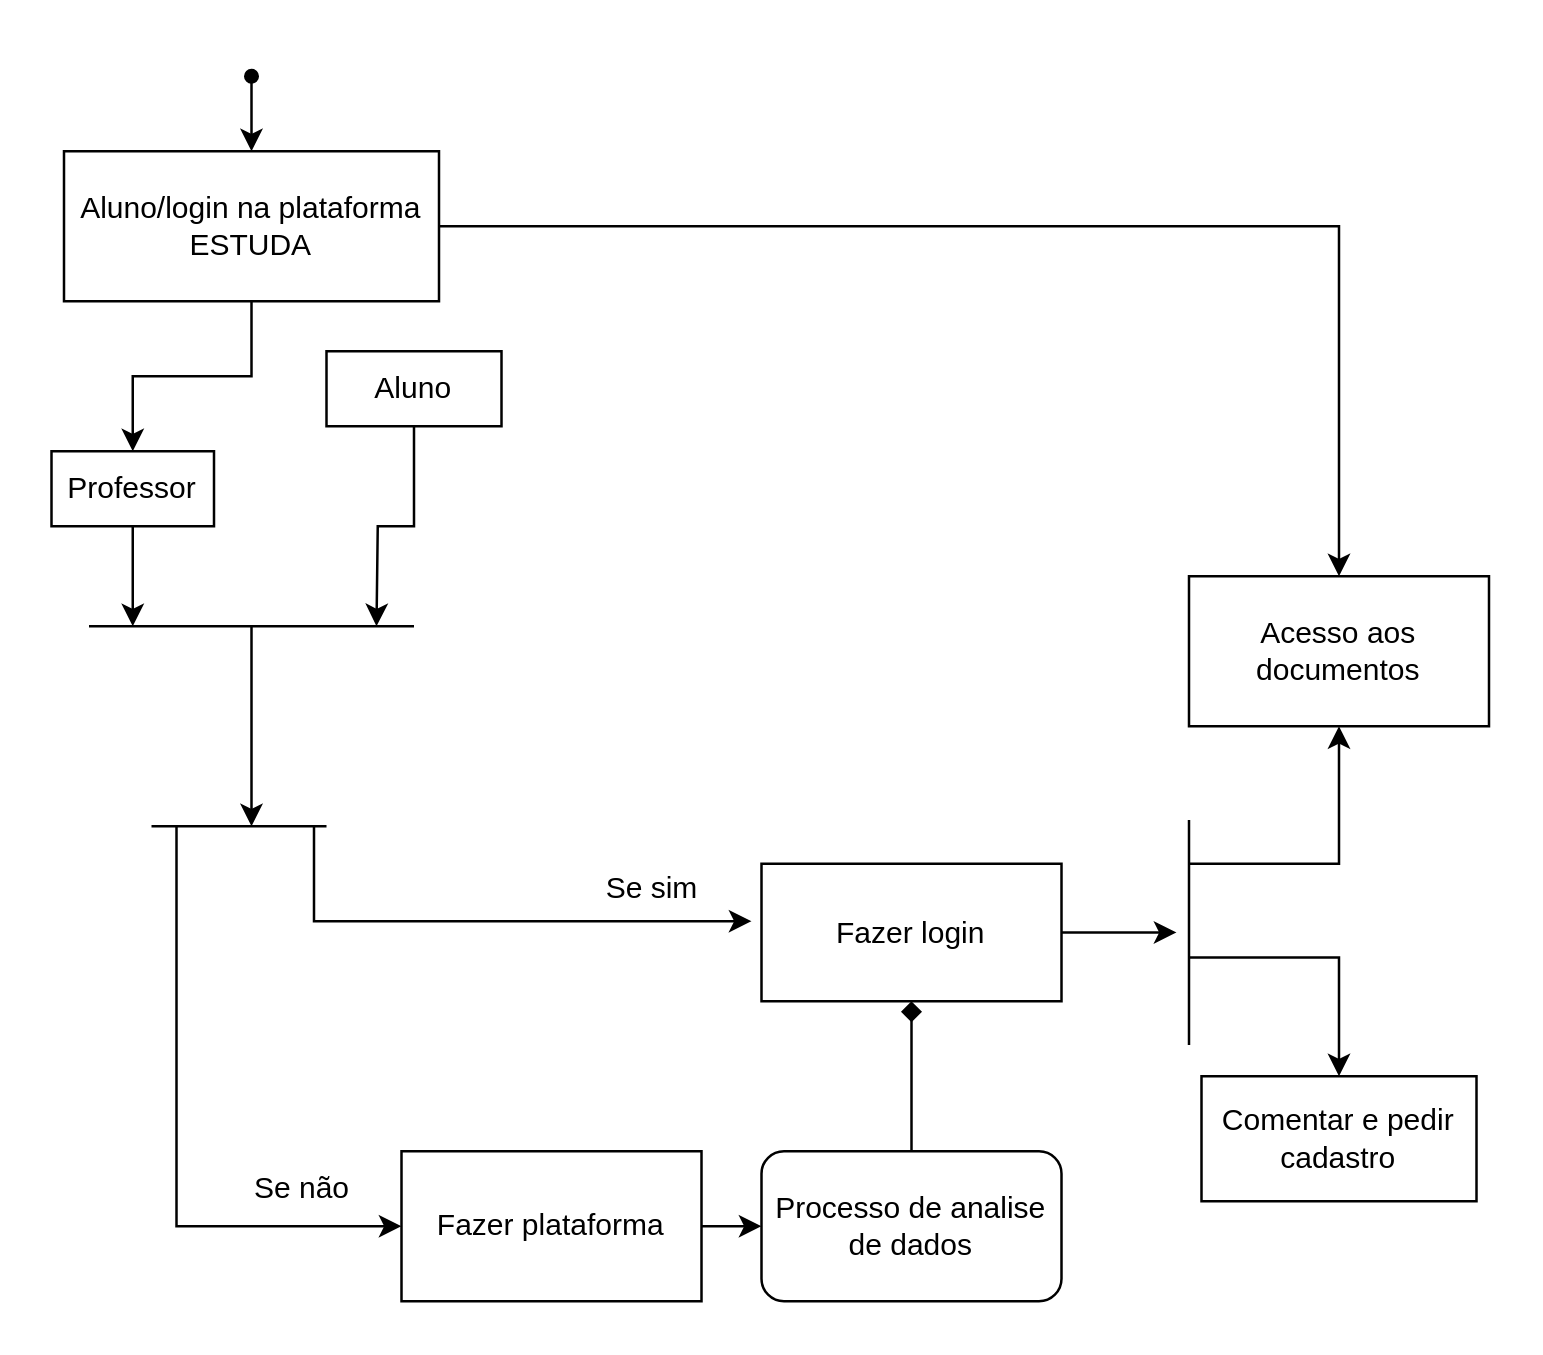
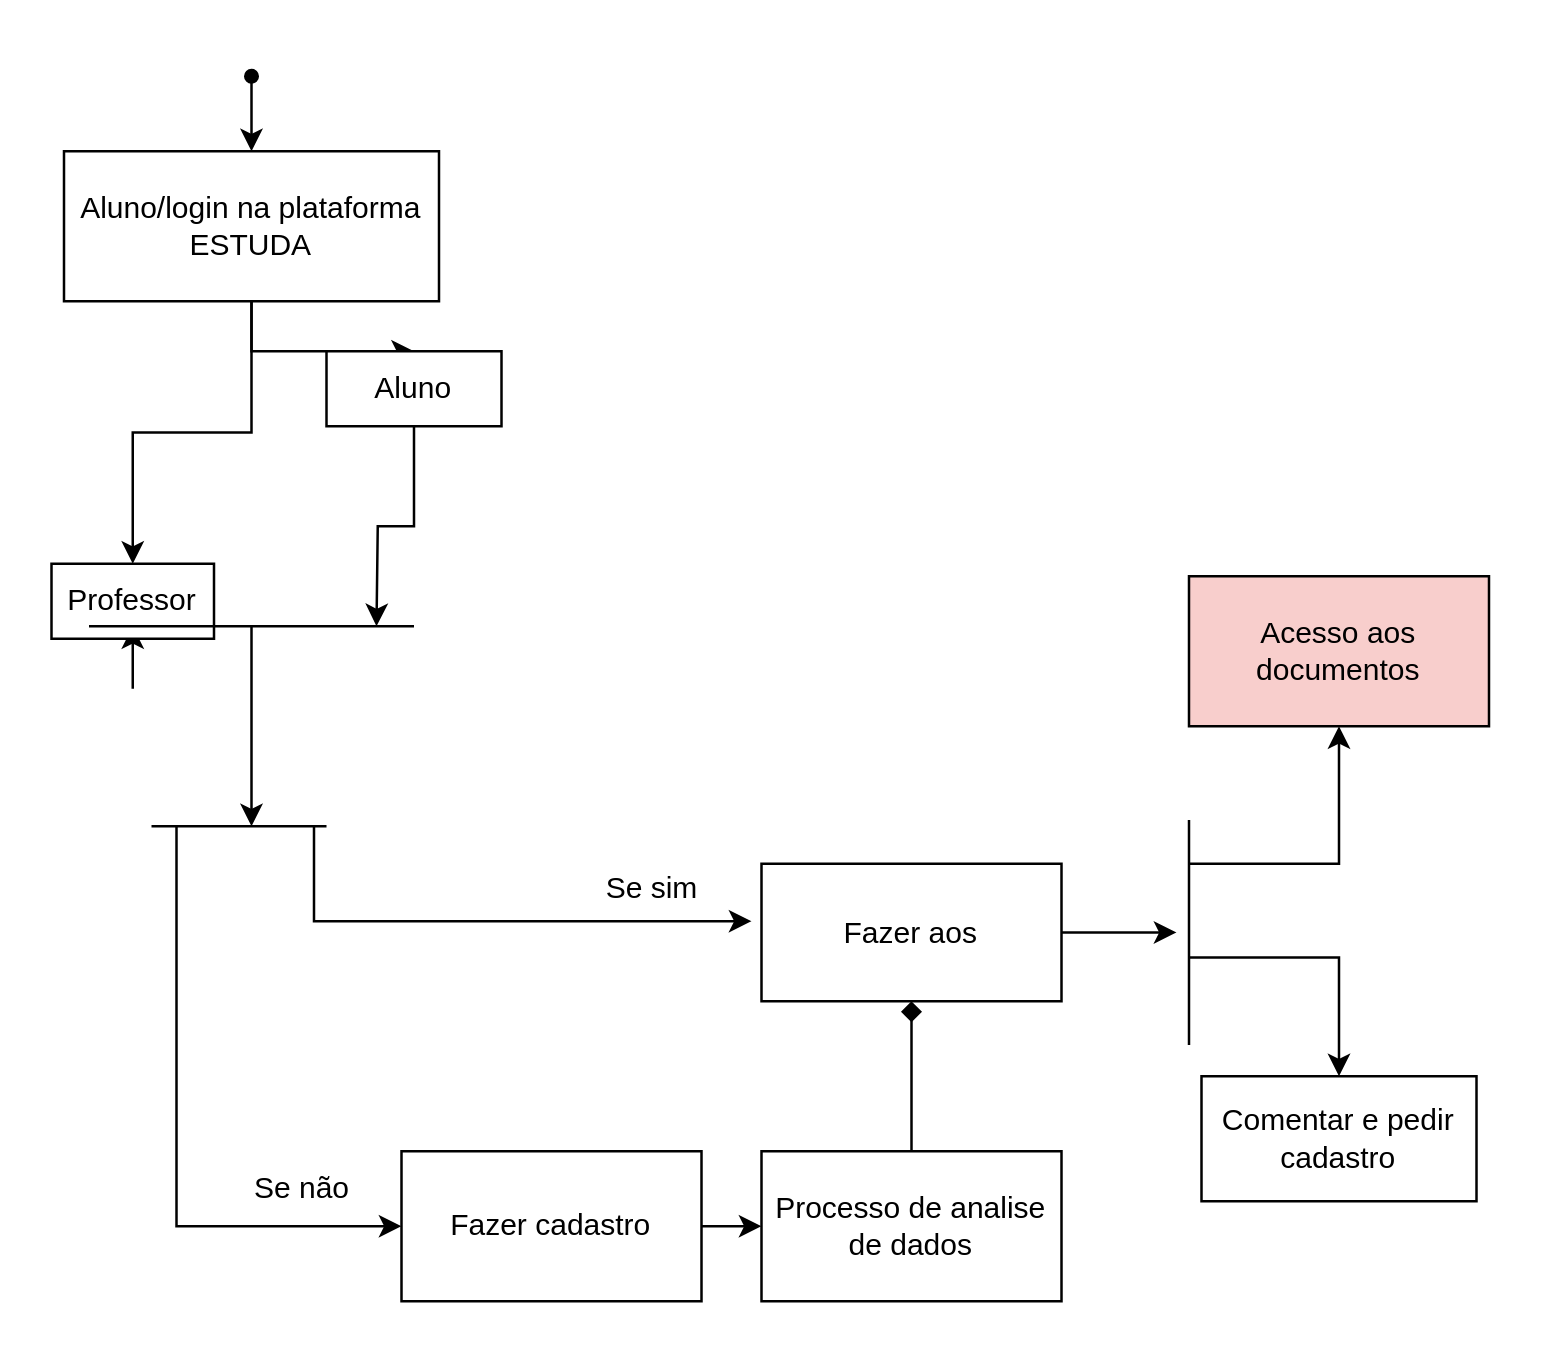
  <mxCell id="0" />
  <mxCell id="1" parent="0" />
  <mxCell id="2" style="edgeStyle=orthogonalEdgeStyle;rounded=0;orthogonalLoop=1;jettySize=auto;html=1;" edge="1" parent="1" source="3"><mxGeometry relative="1" as="geometry"><mxPoint x="100" y="60" as="targetPoint" /></mxGeometry></mxCell>
  <mxCell id="3" value="" style="shape=waypoint;sketch=0;fillStyle=solid;size=6;pointerEvents=1;points=[];fillColor=none;resizable=0;rotatable=0;perimeter=centerPerimeter;snapToPoint=1;" vertex="1" parent="1"><mxGeometry x="90" y="20" width="20" height="20" as="geometry" /></mxCell>
  <mxCell id="4" style="edgeStyle=orthogonalEdgeStyle;rounded=0;orthogonalLoop=1;jettySize=auto;html=1;" edge="1" parent="1"><mxGeometry relative="1" as="geometry"><mxPoint x="100" y="330" as="targetPoint" /><mxPoint x="100" y="250" as="sourcePoint" /></mxGeometry></mxCell>
- <mxCell id="5" style="edgeStyle=orthogonalEdgeStyle;rounded=0;orthogonalLoop=1;jettySize=auto;html=1;" edge="1" parent="1" source="7" target="21"><mxGeometry relative="1" as="geometry" /></mxCell>
+ <mxCell id="5" style="edgeStyle=orthogonalEdgeStyle;rounded=0;orthogonalLoop=1;jettySize=auto;html=1;" edge="1" parent="1" source="7" target="23"><mxGeometry relative="1" as="geometry" /></mxCell>
  <mxCell id="6" style="edgeStyle=orthogonalEdgeStyle;rounded=0;orthogonalLoop=1;jettySize=auto;html=1;entryX=0.5;entryY=0;entryDx=0;entryDy=0;" edge="1" parent="1" source="7" target="25"><mxGeometry relative="1" as="geometry" /></mxCell>
  <mxCell id="7" value="Aluno/login na plataforma ESTUDA" style="rounded=0;whiteSpace=wrap;html=1;" vertex="1" parent="1"><mxGeometry x="25" y="60" width="150" height="60" as="geometry" /></mxCell>
  <mxCell id="8" value="" style="endArrow=none;html=1;rounded=0;" edge="1" parent="1"><mxGeometry width="50" height="50" relative="1" as="geometry"><mxPoint x="60" y="330" as="sourcePoint" /><mxPoint x="130" y="330" as="targetPoint" /></mxGeometry></mxCell>
  <mxCell id="9" value="" style="endArrow=classic;html=1;rounded=0;" edge="1" parent="1"><mxGeometry width="50" height="50" relative="1" as="geometry"><mxPoint x="125" y="330" as="sourcePoint" /><mxPoint x="300" y="368" as="targetPoint" /><Array as="points"><mxPoint x="125" y="368" /></Array></mxGeometry></mxCell>
  <mxCell id="10" value="Se sim" style="text;html=1;align=center;verticalAlign=middle;resizable=0;points=[];autosize=1;strokeColor=none;fillColor=none;" vertex="1" parent="1"><mxGeometry x="230" y="340" width="60" height="30" as="geometry" /></mxCell>
  <mxCell id="11" value="Se não" style="text;html=1;align=center;verticalAlign=middle;resizable=0;points=[];autosize=1;strokeColor=none;fillColor=none;" vertex="1" parent="1"><mxGeometry x="90" y="460" width="60" height="30" as="geometry" /></mxCell>
  <mxCell id="12" value="" style="endArrow=classic;html=1;rounded=0;" edge="1" parent="1"><mxGeometry width="50" height="50" relative="1" as="geometry"><mxPoint x="70" y="330" as="sourcePoint" /><mxPoint x="160" y="490" as="targetPoint" /><Array as="points"><mxPoint x="70" y="490" /></Array></mxGeometry></mxCell>
  <mxCell id="13" style="edgeStyle=orthogonalEdgeStyle;rounded=0;orthogonalLoop=1;jettySize=auto;html=1;" edge="1" parent="1" source="14"><mxGeometry relative="1" as="geometry"><mxPoint x="470" y="372.5" as="targetPoint" /></mxGeometry></mxCell>
- <mxCell id="14" value="Fazer login" style="rounded=0;whiteSpace=wrap;html=1;" vertex="1" parent="1"><mxGeometry x="304" y="345" width="120" height="55" as="geometry" /></mxCell>
+ <mxCell id="14" value="Fazer aos" style="rounded=0;whiteSpace=wrap;html=1;" vertex="1" parent="1"><mxGeometry x="304" y="345" width="120" height="55" as="geometry" /></mxCell>
  <mxCell id="15" style="edgeStyle=orthogonalEdgeStyle;rounded=0;orthogonalLoop=1;jettySize=auto;html=1;entryX=0;entryY=0.5;entryDx=0;entryDy=0;" edge="1" parent="1" source="16" target="18"><mxGeometry relative="1" as="geometry" /></mxCell>
- <mxCell id="16" value="Fazer plataforma" style="rounded=0;whiteSpace=wrap;html=1;" vertex="1" parent="1"><mxGeometry x="160" y="460" width="120" height="60" as="geometry" /></mxCell>
+ <mxCell id="16" value="Fazer cadastro" style="rounded=0;whiteSpace=wrap;html=1;" vertex="1" parent="1"><mxGeometry x="160" y="460" width="120" height="60" as="geometry" /></mxCell>
  <mxCell id="17" style="edgeStyle=orthogonalEdgeStyle;rounded=0;orthogonalLoop=1;jettySize=auto;html=1;entryX=0.5;entryY=1;entryDx=0;entryDy=0;endArrow=diamond;" edge="1" parent="1" source="18" target="14"><mxGeometry relative="1" as="geometry" /></mxCell>
- <mxCell id="18" value="Processo de analise de dados" style="whiteSpace=wrap;html=1;rounded=1;" vertex="1" parent="1"><mxGeometry x="304" y="460" width="120" height="60" as="geometry" /></mxCell>
+ <mxCell id="18" value="Processo de analise de dados" style="rounded=0;whiteSpace=wrap;html=1;" vertex="1" parent="1"><mxGeometry x="304" y="460" width="120" height="60" as="geometry" /></mxCell>
  <mxCell id="19" value="" style="endArrow=none;html=1;rounded=0;" edge="1" parent="1"><mxGeometry width="50" height="50" relative="1" as="geometry"><mxPoint x="475" y="417.5" as="sourcePoint" /><mxPoint x="475" y="327.5" as="targetPoint" /></mxGeometry></mxCell>
  <mxCell id="20" value="" style="endArrow=classic;html=1;rounded=0;" edge="1" parent="1"><mxGeometry width="50" height="50" relative="1" as="geometry"><mxPoint x="475" y="345" as="sourcePoint" /><mxPoint x="535" y="290" as="targetPoint" /><Array as="points"><mxPoint x="535" y="345" /></Array></mxGeometry></mxCell>
- <mxCell id="21" value="Acesso aos documentos" style="rounded=0;whiteSpace=wrap;html=1;" vertex="1" parent="1"><mxGeometry x="475" y="230" width="120" height="60" as="geometry" /></mxCell>
+ <mxCell id="21" value="Acesso aos documentos" style="rounded=0;whiteSpace=wrap;html=1;fillColor=#f8cecc;" vertex="1" parent="1"><mxGeometry x="475" y="230" width="120" height="60" as="geometry" /></mxCell>
  <mxCell id="22" style="edgeStyle=orthogonalEdgeStyle;rounded=0;orthogonalLoop=1;jettySize=auto;html=1;" edge="1" parent="1" source="23"><mxGeometry relative="1" as="geometry"><mxPoint x="150" y="250" as="targetPoint" /></mxGeometry></mxCell>
  <mxCell id="23" value="Aluno" style="rounded=0;whiteSpace=wrap;html=1;" vertex="1" parent="1"><mxGeometry x="130" y="140" width="70" height="30" as="geometry" /></mxCell>
  <mxCell id="24" style="edgeStyle=orthogonalEdgeStyle;rounded=0;orthogonalLoop=1;jettySize=auto;html=1;" edge="1" parent="1" source="25"><mxGeometry relative="1" as="geometry"><mxPoint x="52.5" y="250" as="targetPoint" /></mxGeometry></mxCell>
- <mxCell id="25" value="Professor" style="rounded=0;whiteSpace=wrap;html=1;" vertex="1" parent="1"><mxGeometry x="20" y="180" width="65" height="30" as="geometry" /></mxCell>
+ <mxCell id="25" value="Professor" style="rounded=0;whiteSpace=wrap;html=1;" vertex="1" parent="1"><mxGeometry x="20" y="225" width="65" height="30" as="geometry" /></mxCell>
  <mxCell id="26" value="" style="endArrow=none;html=1;rounded=0;" edge="1" parent="1"><mxGeometry width="50" height="50" relative="1" as="geometry"><mxPoint x="35" y="250" as="sourcePoint" /><mxPoint x="165" y="250" as="targetPoint" /></mxGeometry></mxCell>
  <mxCell id="27" value="" style="endArrow=classic;html=1;rounded=0;" edge="1" parent="1"><mxGeometry width="50" height="50" relative="1" as="geometry"><mxPoint x="475" y="382.5" as="sourcePoint" /><mxPoint x="535" y="430" as="targetPoint" /><Array as="points"><mxPoint x="535" y="382.5" /></Array></mxGeometry></mxCell>
  <mxCell id="28" value="Comentar e pedir cadastro" style="rounded=0;whiteSpace=wrap;html=1;" vertex="1" parent="1"><mxGeometry x="480" y="430" width="110" height="50" as="geometry" /></mxCell>
